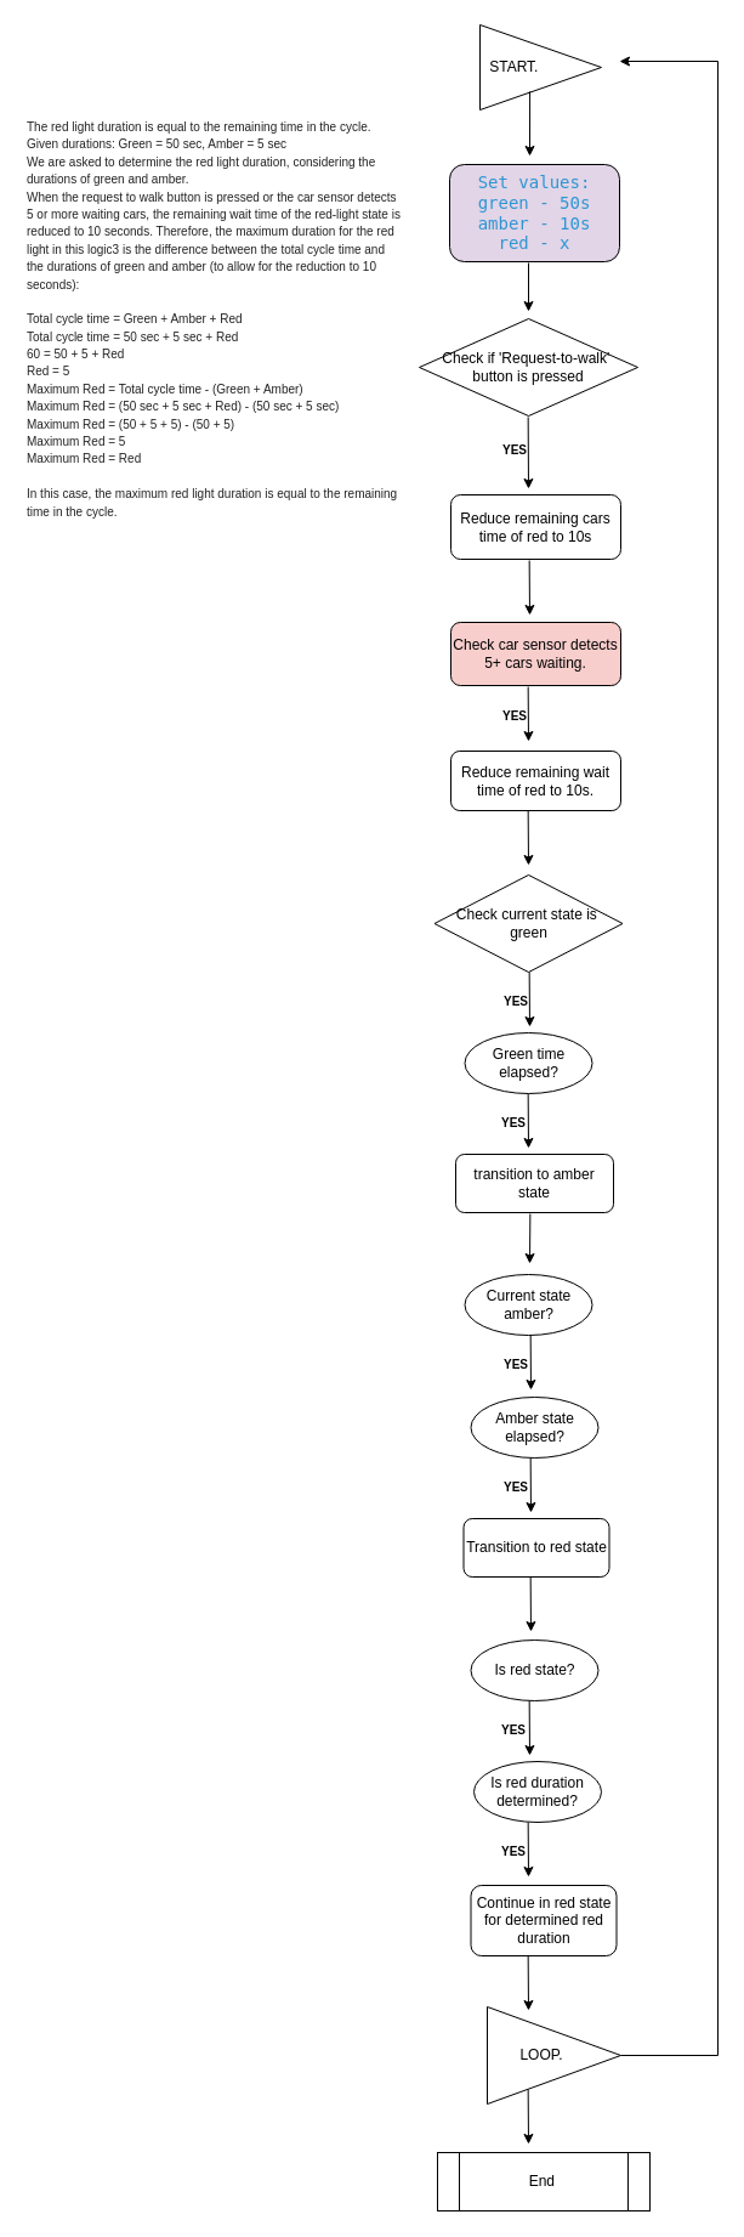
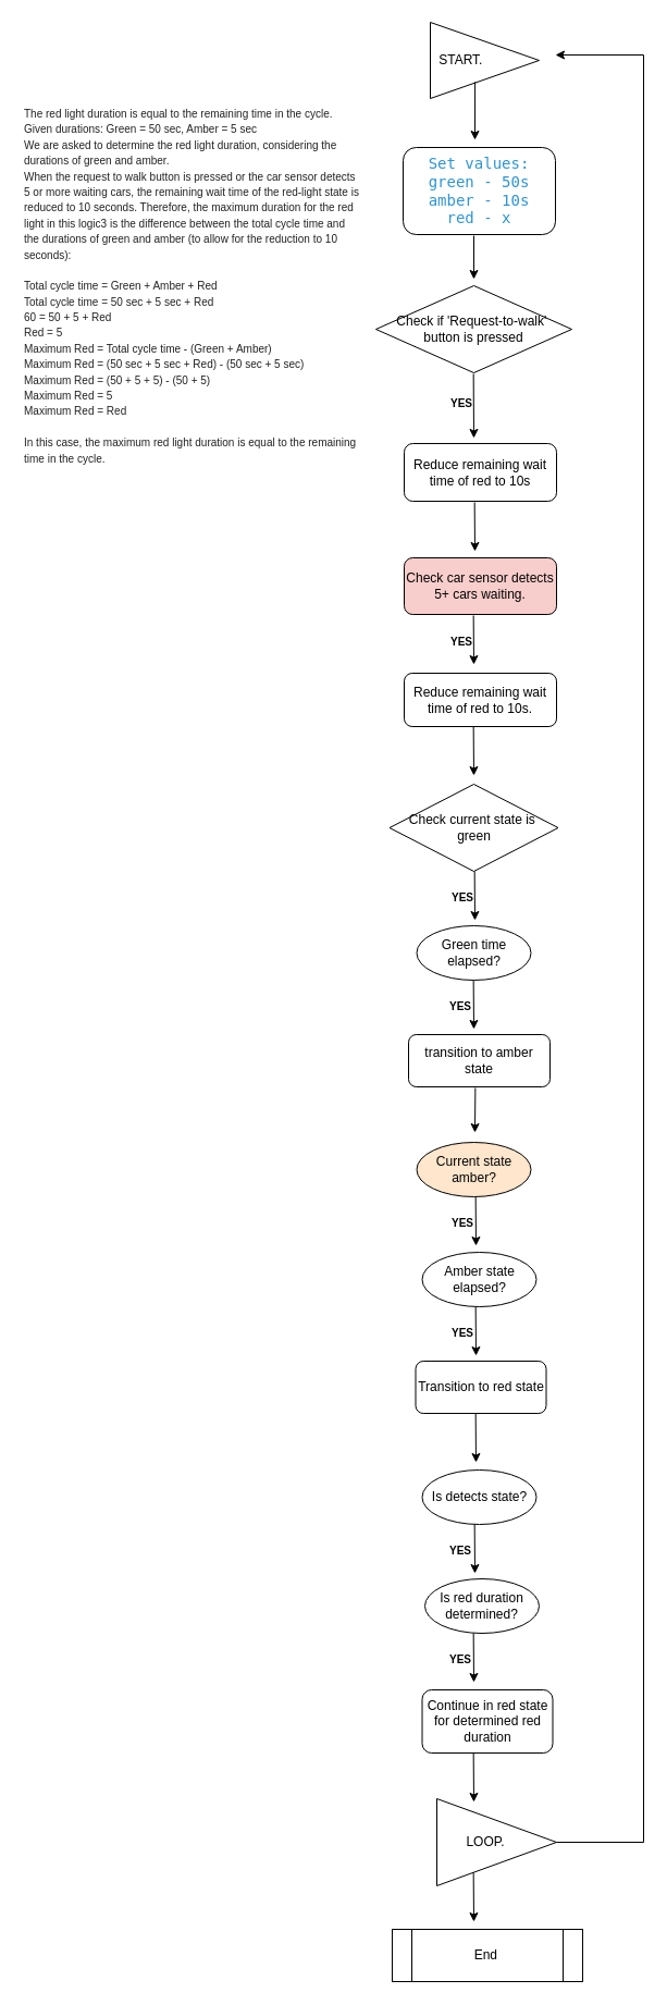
  <mxCell id="0" />
  <mxCell id="1" parent="0" />
- <mxCell id="2" value="&lt;span style=&quot;border: 0px solid rgb(217, 217, 227); box-sizing: border-box; --tw-border-spacing-x: 0; --tw-border-spacing-y: 0; --tw-translate-x: 0; --tw-translate-y: 0; --tw-rotate: 0; --tw-skew-x: 0; --tw-skew-y: 0; --tw-scale-x: 1; --tw-scale-y: 1; --tw-pan-x: ; --tw-pan-y: ; --tw-pinch-zoom: ; --tw-scroll-snap-strictness: proximity; --tw-gradient-from-position: ; --tw-gradient-via-position: ; --tw-gradient-to-position: ; --tw-ordinal: ; --tw-slashed-zero: ; --tw-numeric-figure: ; --tw-numeric-spacing: ; --tw-numeric-fraction: ; --tw-ring-inset: ; --tw-ring-offset-width: 0px; --tw-ring-offset-color: #fff; --tw-ring-color: rgba(69,89,164,0.5); --tw-ring-offset-shadow: 0 0 transparent; --tw-ring-shadow: 0 0 transparent; --tw-shadow: 0 0 transparent; --tw-shadow-colored: 0 0 transparent; --tw-blur: ; --tw-brightness: ; --tw-contrast: ; --tw-grayscale: ; --tw-hue-rotate: ; --tw-invert: ; --tw-saturate: ; --tw-sepia: ; --tw-drop-shadow: ; --tw-backdrop-blur: ; --tw-backdrop-brightness: ; --tw-backdrop-contrast: ; --tw-backdrop-grayscale: ; --tw-backdrop-hue-rotate: ; --tw-backdrop-invert: ; --tw-backdrop-opacity: ; --tw-backdrop-saturate: ; --tw-backdrop-sepia: ; color: rgb(46, 149, 211); font-family: &amp;quot;Söhne Mono&amp;quot;, Monaco, &amp;quot;Andale Mono&amp;quot;, &amp;quot;Ubuntu Mono&amp;quot;, monospace; font-size: 14px; font-style: normal; font-variant-caps: normal; font-weight: 400; letter-spacing: normal; text-align: left; text-indent: 0px; text-transform: none; word-spacing: 0px; -webkit-text-stroke-width: 0px; text-decoration: none;&quot; class=&quot;hljs-keyword&quot;&gt;Set values:&lt;br&gt;green - 50s&lt;br&gt;amber - 10s&lt;br&gt;red - x&lt;br&gt;&lt;/span&gt;" style="rounded=1;whiteSpace=wrap;html=1;fillColor=#e1d5e7;" parent="1" vertex="1"><mxGeometry x="370" y="135" width="140" height="80" as="geometry" /></mxCell>
- <mxCell id="3" value="Reduce remaining cars time of red to 10s" style="rounded=1;whiteSpace=wrap;html=1;" parent="1" vertex="1"><mxGeometry x="371" y="407" width="140" height="53" as="geometry" /></mxCell>
+ <mxCell id="2" value="&lt;span style=&quot;border: 0px solid rgb(217, 217, 227); box-sizing: border-box; --tw-border-spacing-x: 0; --tw-border-spacing-y: 0; --tw-translate-x: 0; --tw-translate-y: 0; --tw-rotate: 0; --tw-skew-x: 0; --tw-skew-y: 0; --tw-scale-x: 1; --tw-scale-y: 1; --tw-pan-x: ; --tw-pan-y: ; --tw-pinch-zoom: ; --tw-scroll-snap-strictness: proximity; --tw-gradient-from-position: ; --tw-gradient-via-position: ; --tw-gradient-to-position: ; --tw-ordinal: ; --tw-slashed-zero: ; --tw-numeric-figure: ; --tw-numeric-spacing: ; --tw-numeric-fraction: ; --tw-ring-inset: ; --tw-ring-offset-width: 0px; --tw-ring-offset-color: #fff; --tw-ring-color: rgba(69,89,164,0.5); --tw-ring-offset-shadow: 0 0 transparent; --tw-ring-shadow: 0 0 transparent; --tw-shadow: 0 0 transparent; --tw-shadow-colored: 0 0 transparent; --tw-blur: ; --tw-brightness: ; --tw-contrast: ; --tw-grayscale: ; --tw-hue-rotate: ; --tw-invert: ; --tw-saturate: ; --tw-sepia: ; --tw-drop-shadow: ; --tw-backdrop-blur: ; --tw-backdrop-brightness: ; --tw-backdrop-contrast: ; --tw-backdrop-grayscale: ; --tw-backdrop-hue-rotate: ; --tw-backdrop-invert: ; --tw-backdrop-opacity: ; --tw-backdrop-saturate: ; --tw-backdrop-sepia: ; color: rgb(46, 149, 211); font-family: &amp;quot;Söhne Mono&amp;quot;, Monaco, &amp;quot;Andale Mono&amp;quot;, &amp;quot;Ubuntu Mono&amp;quot;, monospace; font-size: 14px; font-style: normal; font-variant-caps: normal; font-weight: 400; letter-spacing: normal; text-align: left; text-indent: 0px; text-transform: none; word-spacing: 0px; -webkit-text-stroke-width: 0px; text-decoration: none;&quot; class=&quot;hljs-keyword&quot;&gt;Set values:&lt;br&gt;green - 50s&lt;br&gt;amber - 10s&lt;br&gt;red - x&lt;br&gt;&lt;/span&gt;" style="rounded=1;whiteSpace=wrap;html=1;" parent="1" vertex="1"><mxGeometry x="370" y="135" width="140" height="80" as="geometry" /></mxCell>
+ <mxCell id="3" value="Reduce remaining wait time of red to 10s" style="rounded=1;whiteSpace=wrap;html=1;" parent="1" vertex="1"><mxGeometry x="371" y="407" width="140" height="53" as="geometry" /></mxCell>
  <mxCell id="4" value="Check car sensor detects 5+ cars waiting." style="rounded=1;whiteSpace=wrap;html=1;fillColor=#f8cecc;" parent="1" vertex="1"><mxGeometry x="371" y="512" width="140" height="52" as="geometry" /></mxCell>
  <mxCell id="5" value="Reduce remaining wait time of red to 10s." style="rounded=1;whiteSpace=wrap;html=1;" parent="1" vertex="1"><mxGeometry x="371" y="618" width="140" height="49" as="geometry" /></mxCell>
  <mxCell id="6" value="Check if 'Request-to-walk'&amp;nbsp; &lt;br&gt;button is pressed" style="rhombus;whiteSpace=wrap;html=1;" parent="1" vertex="1"><mxGeometry x="345" y="262" width="180" height="80" as="geometry" /></mxCell>
  <mxCell id="7" value="Check current state is&amp;nbsp;&lt;br&gt;green" style="rhombus;whiteSpace=wrap;html=1;" parent="1" vertex="1"><mxGeometry x="357.5" y="720" width="155" height="80" as="geometry" /></mxCell>
  <mxCell id="8" value="&lt;div style=&quot;box-sizing: inherit; text-align: start; caret-color: rgb(34, 34, 34); color: rgb(34, 34, 34); font-family: &amp;quot;Aspira Webfont&amp;quot;, Helvetica, Arial, sans-serif; font-style: normal; font-variant-caps: normal; font-weight: 400; letter-spacing: normal; text-indent: 0px; text-transform: none; word-spacing: 0px; -webkit-text-stroke-width: 0px; text-decoration: none;&quot; class=&quot;sc-1aslxm9-2 egzodd&quot;&gt;&lt;font style=&quot;font-size: 10px;&quot;&gt;The red light duration is equal to the remaining time in the cycle.&lt;br&gt;Given durations: Green = 50 sec, Amber = 5 sec&lt;br&gt;We are asked to determine the red light duration, considering the durations of green and amber.&lt;/font&gt;&lt;/div&gt;&lt;div style=&quot;box-sizing: inherit; text-align: start; caret-color: rgb(34, 34, 34); color: rgb(34, 34, 34); font-family: &amp;quot;Aspira Webfont&amp;quot;, Helvetica, Arial, sans-serif; font-style: normal; font-variant-caps: normal; font-weight: 400; letter-spacing: normal; text-indent: 0px; text-transform: none; word-spacing: 0px; -webkit-text-stroke-width: 0px; text-decoration: none;&quot; class=&quot;sc-1aslxm9-2 egzodd&quot;&gt;&lt;font style=&quot;font-size: 10px;&quot;&gt;When the request to walk button is pressed or the car sensor detects 5 or more waiting cars, the remaining wait time of the red-light state is reduced to 10 seconds. Therefore, the maximum duration for the red light in this logic3 is the difference between the total cycle time and the durations of green and amber (to allow for the reduction to 10 seconds):&lt;/font&gt;&lt;/div&gt;&lt;div style=&quot;box-sizing: inherit; text-align: start; caret-color: rgb(34, 34, 34); color: rgb(34, 34, 34); font-family: &amp;quot;Aspira Webfont&amp;quot;, Helvetica, Arial, sans-serif; font-style: normal; font-variant-caps: normal; font-weight: 400; letter-spacing: normal; text-indent: 0px; text-transform: none; word-spacing: 0px; -webkit-text-stroke-width: 0px; text-decoration: none;&quot; class=&quot;sc-1aslxm9-2 egzodd&quot;&gt;&lt;font style=&quot;font-size: 10px;&quot;&gt;&lt;br&gt;Total cycle time = Green + Amber + Red&lt;br&gt;Total cycle time = 50 sec + 5 sec + Red&lt;/font&gt;&lt;/div&gt;&lt;div style=&quot;box-sizing: inherit; text-align: start; caret-color: rgb(34, 34, 34); color: rgb(34, 34, 34); font-family: &amp;quot;Aspira Webfont&amp;quot;, Helvetica, Arial, sans-serif; font-style: normal; font-variant-caps: normal; font-weight: 400; letter-spacing: normal; text-indent: 0px; text-transform: none; word-spacing: 0px; -webkit-text-stroke-width: 0px; text-decoration: none;&quot; class=&quot;sc-1aslxm9-2 egzodd&quot;&gt;&lt;span style=&quot;font-size: 10px;&quot;&gt;60 = 50 + 5 + Red&lt;/span&gt;&lt;/div&gt;&lt;div style=&quot;box-sizing: inherit; text-align: start; caret-color: rgb(34, 34, 34); color: rgb(34, 34, 34); font-family: &amp;quot;Aspira Webfont&amp;quot;, Helvetica, Arial, sans-serif; font-style: normal; font-variant-caps: normal; font-weight: 400; letter-spacing: normal; text-indent: 0px; text-transform: none; word-spacing: 0px; -webkit-text-stroke-width: 0px; text-decoration: none;&quot; class=&quot;sc-1aslxm9-2 egzodd&quot;&gt;&lt;span style=&quot;font-size: 10px;&quot;&gt;Red = 5&lt;/span&gt;&lt;/div&gt;&lt;div style=&quot;box-sizing: inherit; text-align: start; caret-color: rgb(34, 34, 34); color: rgb(34, 34, 34); font-family: &amp;quot;Aspira Webfont&amp;quot;, Helvetica, Arial, sans-serif; font-style: normal; font-variant-caps: normal; font-weight: 400; letter-spacing: normal; text-indent: 0px; text-transform: none; word-spacing: 0px; -webkit-text-stroke-width: 0px; text-decoration: none;&quot; class=&quot;sc-1aslxm9-2 egzodd&quot;&gt;&lt;font style=&quot;font-size: 10px;&quot;&gt;Maximum Red = Total cycle time - (Green + Amber)&lt;br&gt;Maximum Red = (50 sec + 5 sec + Red) - (50 sec + 5 sec)&lt;/font&gt;&lt;/div&gt;&lt;div style=&quot;box-sizing: inherit; text-align: start; caret-color: rgb(34, 34, 34); color: rgb(34, 34, 34); font-family: &amp;quot;Aspira Webfont&amp;quot;, Helvetica, Arial, sans-serif; font-style: normal; font-variant-caps: normal; font-weight: 400; letter-spacing: normal; text-indent: 0px; text-transform: none; word-spacing: 0px; -webkit-text-stroke-width: 0px; text-decoration: none;&quot; class=&quot;sc-1aslxm9-2 egzodd&quot;&gt;&lt;font style=&quot;font-size: 10px;&quot;&gt;Maximum Red = (50 + 5 + 5) - (50 + 5)&lt;/font&gt;&lt;/div&gt;&lt;div style=&quot;box-sizing: inherit; text-align: start; caret-color: rgb(34, 34, 34); color: rgb(34, 34, 34); font-family: &amp;quot;Aspira Webfont&amp;quot;, Helvetica, Arial, sans-serif; font-style: normal; font-variant-caps: normal; font-weight: 400; letter-spacing: normal; text-indent: 0px; text-transform: none; word-spacing: 0px; -webkit-text-stroke-width: 0px; text-decoration: none;&quot; class=&quot;sc-1aslxm9-2 egzodd&quot;&gt;&lt;font style=&quot;font-size: 10px;&quot;&gt;Maximum Red = 5&lt;br&gt;Maximum Red = Red&lt;/font&gt;&lt;/div&gt;&lt;div style=&quot;box-sizing: inherit; text-align: start; caret-color: rgb(34, 34, 34); color: rgb(34, 34, 34); font-family: &amp;quot;Aspira Webfont&amp;quot;, Helvetica, Arial, sans-serif; font-style: normal; font-variant-caps: normal; font-weight: 400; letter-spacing: normal; text-indent: 0px; text-transform: none; word-spacing: 0px; -webkit-text-stroke-width: 0px; text-decoration: none;&quot; class=&quot;sc-1aslxm9-2 egzodd&quot;&gt;&lt;font style=&quot;font-size: 10px;&quot;&gt;&lt;br style=&quot;box-sizing: inherit;&quot; class=&quot;sc-1aslxm9-1 iKDQuW&quot;&gt;&lt;/font&gt;&lt;/div&gt;&lt;div style=&quot;box-sizing: inherit; text-align: start; caret-color: rgb(34, 34, 34); color: rgb(34, 34, 34); font-family: &amp;quot;Aspira Webfont&amp;quot;, Helvetica, Arial, sans-serif; font-style: normal; font-variant-caps: normal; font-weight: 400; letter-spacing: normal; text-indent: 0px; text-transform: none; word-spacing: 0px; -webkit-text-stroke-width: 0px; text-decoration: none;&quot; class=&quot;sc-1aslxm9-2 egzodd&quot;&gt;&lt;font style=&quot;font-size: 10px;&quot;&gt;In this case, the maximum red light duration is equal to the remaining time in the cycle.&amp;nbsp;&lt;/font&gt;&lt;/div&gt;" style="text;whiteSpace=wrap;html=1;" parent="1" vertex="1"><mxGeometry x="20" y="90" width="310" height="340" as="geometry" /></mxCell>
  <mxCell id="9" value="transition to amber state" style="rounded=1;whiteSpace=wrap;html=1;" vertex="1" parent="1"><mxGeometry x="375" y="950" width="130" height="48" as="geometry" /></mxCell>
  <mxCell id="10" value="Transition to red state" style="rounded=1;whiteSpace=wrap;html=1;" vertex="1" parent="1"><mxGeometry x="381.5" y="1250" width="120" height="48" as="geometry" /></mxCell>
  <mxCell id="11" value="Continue in red state for determined red duration" style="rounded=1;whiteSpace=wrap;html=1;" vertex="1" parent="1"><mxGeometry x="387.5" y="1552" width="120" height="58" as="geometry" /></mxCell>
  <mxCell id="12" value="End&amp;nbsp;" style="shape=process;whiteSpace=wrap;html=1;backgroundOutline=1;" vertex="1" parent="1"><mxGeometry x="360" y="1772" width="175" height="48" as="geometry" /></mxCell>
  <mxCell id="13" style="edgeStyle=orthogonalEdgeStyle;rounded=0;orthogonalLoop=1;jettySize=auto;html=1;" edge="1" parent="1" source="14"><mxGeometry relative="1" as="geometry"><mxPoint x="510" y="50" as="targetPoint" /><Array as="points"><mxPoint x="591" y="1692" /><mxPoint x="591" y="50" /></Array></mxGeometry></mxCell>
  <mxCell id="14" value="LOOP.&amp;nbsp; &amp;nbsp; &amp;nbsp;&amp;nbsp;" style="triangle;whiteSpace=wrap;html=1;" vertex="1" parent="1"><mxGeometry x="401" y="1652" width="110" height="80" as="geometry" /></mxCell>
  <mxCell id="15" value="START.&amp;nbsp; &amp;nbsp; &amp;nbsp; &amp;nbsp; &amp;nbsp; &amp;nbsp; &amp;nbsp;" style="triangle;whiteSpace=wrap;html=1;" vertex="1" parent="1"><mxGeometry x="395" y="20" width="100" height="70" as="geometry" /></mxCell>
  <mxCell id="16" value="" style="endArrow=classic;html=1;rounded=0;exitX=0.411;exitY=0.836;exitDx=0;exitDy=0;exitPerimeter=0;" edge="1" parent="1"><mxGeometry width="50" height="50" relative="1" as="geometry"><mxPoint x="436.1" y="74.88" as="sourcePoint" /><mxPoint x="436" y="128" as="targetPoint" /></mxGeometry></mxCell>
  <mxCell id="17" value="" style="endArrow=classic;html=1;rounded=0;" edge="1" parent="1"><mxGeometry width="50" height="50" relative="1" as="geometry"><mxPoint x="435" y="216" as="sourcePoint" /><mxPoint x="435" y="256" as="targetPoint" /></mxGeometry></mxCell>
  <mxCell id="18" value="" style="endArrow=classic;html=1;rounded=0;" edge="1" parent="1"><mxGeometry width="50" height="50" relative="1" as="geometry"><mxPoint x="434.67" y="343" as="sourcePoint" /><mxPoint x="435" y="402" as="targetPoint" /></mxGeometry></mxCell>
  <mxCell id="19" value="&lt;h1&gt;&lt;font style=&quot;font-size: 10px;&quot;&gt;YES&lt;/font&gt;&lt;/h1&gt;" style="text;html=1;strokeColor=none;fillColor=none;spacing=5;spacingTop=-20;whiteSpace=wrap;overflow=hidden;rounded=0;" vertex="1" parent="1"><mxGeometry x="409" y="346" width="40" height="30" as="geometry" /></mxCell>
  <mxCell id="20" value="" style="endArrow=classic;html=1;rounded=0;" edge="1" parent="1"><mxGeometry width="50" height="50" relative="1" as="geometry"><mxPoint x="435.67" y="461" as="sourcePoint" /><mxPoint x="436" y="506" as="targetPoint" /></mxGeometry></mxCell>
  <mxCell id="21" value="&lt;h1&gt;&lt;font style=&quot;font-size: 10px;&quot;&gt;YES&lt;/font&gt;&lt;/h1&gt;" style="text;html=1;strokeColor=none;fillColor=none;spacing=5;spacingTop=-20;whiteSpace=wrap;overflow=hidden;rounded=0;" vertex="1" parent="1"><mxGeometry x="409" y="565" width="40" height="30" as="geometry" /></mxCell>
  <mxCell id="22" value="" style="endArrow=classic;html=1;rounded=0;" edge="1" parent="1"><mxGeometry width="50" height="50" relative="1" as="geometry"><mxPoint x="434.67" y="565" as="sourcePoint" /><mxPoint x="435" y="610" as="targetPoint" /></mxGeometry></mxCell>
  <mxCell id="23" value="" style="endArrow=classic;html=1;rounded=0;" edge="1" parent="1"><mxGeometry width="50" height="50" relative="1" as="geometry"><mxPoint x="434.67" y="667" as="sourcePoint" /><mxPoint x="435" y="712" as="targetPoint" /></mxGeometry></mxCell>
  <mxCell id="24" value="&lt;h1&gt;&lt;font style=&quot;font-size: 10px;&quot;&gt;YES&lt;/font&gt;&lt;/h1&gt;" style="text;html=1;strokeColor=none;fillColor=none;spacing=5;spacingTop=-20;whiteSpace=wrap;overflow=hidden;rounded=0;" vertex="1" parent="1"><mxGeometry x="410" y="800" width="40" height="30" as="geometry" /></mxCell>
  <mxCell id="25" value="" style="endArrow=classic;html=1;rounded=0;" edge="1" parent="1"><mxGeometry width="50" height="50" relative="1" as="geometry"><mxPoint x="435.67" y="800" as="sourcePoint" /><mxPoint x="436" y="845" as="targetPoint" /></mxGeometry></mxCell>
  <mxCell id="26" value="&lt;h1&gt;&lt;font style=&quot;font-size: 10px;&quot;&gt;YES&lt;/font&gt;&lt;/h1&gt;" style="text;html=1;strokeColor=none;fillColor=none;spacing=5;spacingTop=-20;whiteSpace=wrap;overflow=hidden;rounded=0;" vertex="1" parent="1"><mxGeometry x="408" y="900" width="40" height="30" as="geometry" /></mxCell>
  <mxCell id="27" value="" style="endArrow=classic;html=1;rounded=0;" edge="1" parent="1"><mxGeometry width="50" height="50" relative="1" as="geometry"><mxPoint x="434.67" y="900" as="sourcePoint" /><mxPoint x="435" y="945" as="targetPoint" /></mxGeometry></mxCell>
  <mxCell id="28" value="" style="endArrow=classic;html=1;rounded=0;exitX=0.472;exitY=1.021;exitDx=0;exitDy=0;exitPerimeter=0;" edge="1" parent="1" source="9"><mxGeometry width="50" height="50" relative="1" as="geometry"><mxPoint x="380" y="1080" as="sourcePoint" /><mxPoint x="436" y="1040" as="targetPoint" /></mxGeometry></mxCell>
  <mxCell id="29" value="&lt;h1&gt;&lt;font style=&quot;font-size: 10px;&quot;&gt;YES&lt;/font&gt;&lt;/h1&gt;" style="text;html=1;strokeColor=none;fillColor=none;spacing=5;spacingTop=-20;whiteSpace=wrap;overflow=hidden;rounded=0;" vertex="1" parent="1"><mxGeometry x="410" y="1099" width="40" height="30" as="geometry" /></mxCell>
  <mxCell id="30" value="" style="endArrow=classic;html=1;rounded=0;" edge="1" parent="1"><mxGeometry width="50" height="50" relative="1" as="geometry"><mxPoint x="436.67" y="1099" as="sourcePoint" /><mxPoint x="437" y="1144" as="targetPoint" /></mxGeometry></mxCell>
  <mxCell id="31" value="&lt;h1&gt;&lt;font style=&quot;font-size: 10px;&quot;&gt;YES&lt;/font&gt;&lt;/h1&gt;" style="text;html=1;strokeColor=none;fillColor=none;spacing=5;spacingTop=-20;whiteSpace=wrap;overflow=hidden;rounded=0;" vertex="1" parent="1"><mxGeometry x="410" y="1200" width="40" height="30" as="geometry" /></mxCell>
  <mxCell id="32" value="" style="endArrow=classic;html=1;rounded=0;" edge="1" parent="1"><mxGeometry width="50" height="50" relative="1" as="geometry"><mxPoint x="436.67" y="1200" as="sourcePoint" /><mxPoint x="437" y="1245" as="targetPoint" /></mxGeometry></mxCell>
  <mxCell id="33" value="" style="endArrow=classic;html=1;rounded=0;" edge="1" parent="1"><mxGeometry width="50" height="50" relative="1" as="geometry"><mxPoint x="436.67" y="1298" as="sourcePoint" /><mxPoint x="437" y="1343" as="targetPoint" /></mxGeometry></mxCell>
- <mxCell id="34" value="Is red state?" style="ellipse;whiteSpace=wrap;html=1;" vertex="1" parent="1"><mxGeometry x="387.5" y="1350" width="105" height="50" as="geometry" /></mxCell>
+ <mxCell id="34" value="Is detects state?" style="ellipse;whiteSpace=wrap;html=1;" vertex="1" parent="1"><mxGeometry x="387.5" y="1350" width="105" height="50" as="geometry" /></mxCell>
  <mxCell id="35" value="" style="endArrow=classic;html=1;rounded=0;" edge="1" parent="1"><mxGeometry width="50" height="50" relative="1" as="geometry"><mxPoint x="435.67" y="1400" as="sourcePoint" /><mxPoint x="436" y="1445" as="targetPoint" /></mxGeometry></mxCell>
  <mxCell id="36" value="Is red duration determined?" style="ellipse;whiteSpace=wrap;html=1;" vertex="1" parent="1"><mxGeometry x="390" y="1450" width="105" height="50" as="geometry" /></mxCell>
  <mxCell id="37" value="&lt;h1&gt;&lt;font style=&quot;font-size: 10px;&quot;&gt;YES&lt;/font&gt;&lt;/h1&gt;" style="text;html=1;strokeColor=none;fillColor=none;spacing=5;spacingTop=-20;whiteSpace=wrap;overflow=hidden;rounded=0;" vertex="1" parent="1"><mxGeometry x="408" y="1400" width="40" height="30" as="geometry" /></mxCell>
  <mxCell id="38" value="" style="endArrow=classic;html=1;rounded=0;" edge="1" parent="1"><mxGeometry width="50" height="50" relative="1" as="geometry"><mxPoint x="434.67" y="1500" as="sourcePoint" /><mxPoint x="435" y="1545" as="targetPoint" /></mxGeometry></mxCell>
  <mxCell id="39" value="&lt;h1&gt;&lt;font style=&quot;font-size: 10px;&quot;&gt;YES&lt;/font&gt;&lt;/h1&gt;" style="text;html=1;strokeColor=none;fillColor=none;spacing=5;spacingTop=-20;whiteSpace=wrap;overflow=hidden;rounded=0;" vertex="1" parent="1"><mxGeometry x="408" y="1500" width="40" height="30" as="geometry" /></mxCell>
  <mxCell id="40" value="" style="endArrow=classic;html=1;rounded=0;" edge="1" parent="1"><mxGeometry width="50" height="50" relative="1" as="geometry"><mxPoint x="434.67" y="1610" as="sourcePoint" /><mxPoint x="435" y="1655" as="targetPoint" /></mxGeometry></mxCell>
  <mxCell id="41" value="" style="endArrow=classic;html=1;rounded=0;" edge="1" parent="1"><mxGeometry width="50" height="50" relative="1" as="geometry"><mxPoint x="434.67" y="1720" as="sourcePoint" /><mxPoint x="435" y="1765" as="targetPoint" /></mxGeometry></mxCell>
  <mxCell id="42" value="Amber state elapsed?" style="ellipse;whiteSpace=wrap;html=1;" vertex="1" parent="1"><mxGeometry x="387.5" y="1150" width="105" height="50" as="geometry" /></mxCell>
- <mxCell id="43" value="Current state amber?" style="ellipse;whiteSpace=wrap;html=1;" vertex="1" parent="1"><mxGeometry x="382.5" y="1049" width="105" height="50" as="geometry" /></mxCell>
+ <mxCell id="43" value="Current state amber?" style="ellipse;whiteSpace=wrap;html=1;fillColor=#ffe6cc;" vertex="1" parent="1"><mxGeometry x="382.5" y="1049" width="105" height="50" as="geometry" /></mxCell>
  <mxCell id="44" value="Green time elapsed?" style="ellipse;whiteSpace=wrap;html=1;" vertex="1" parent="1"><mxGeometry x="382.5" y="850" width="105" height="50" as="geometry" /></mxCell>
